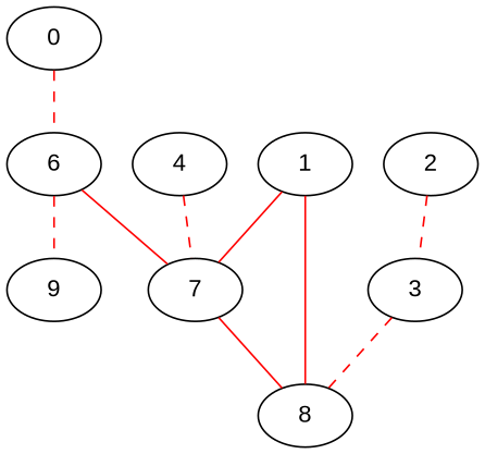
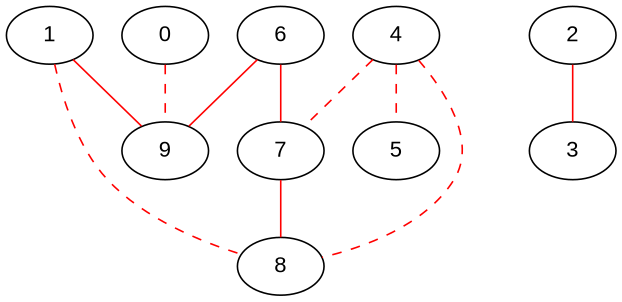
  graph {
    fontname="Liberation Sans"
    node [fontname="Liberation Sans"]
    edge [color=red fontname="Liberation Sans" style=dashed]
    0
    9
    1
    7
    8
    2
    3
    4
+   5
    6
-   0 -- 6
-   1 -- 7 [style=solid]
-   1 -- 8 [style=solid]
+   0 -- 9
+   1 -- 9 [style=solid]
+   1 -- 8
    7 -- 8 [style=solid]
-   2 -- 3
+   2 -- 3 [style=solid]
    4 -- 7
-   3 -- 8
-   6 -- 9
+   4 -- 8
+   4 -- 5
+   6 -- 9 [style=solid]
    6 -- 7 [style=solid]
  }
